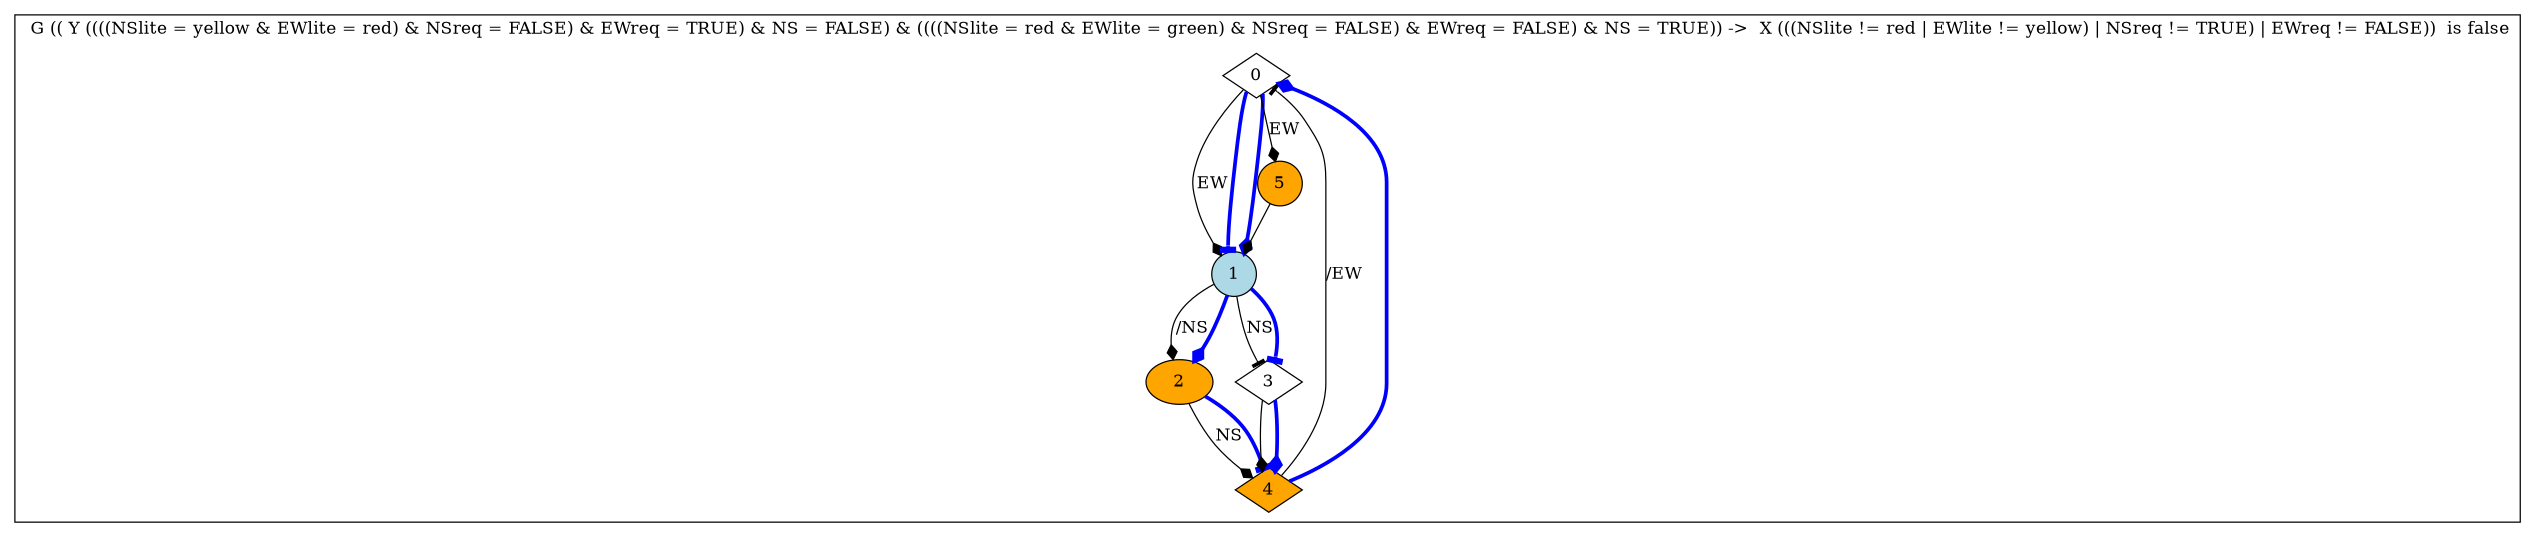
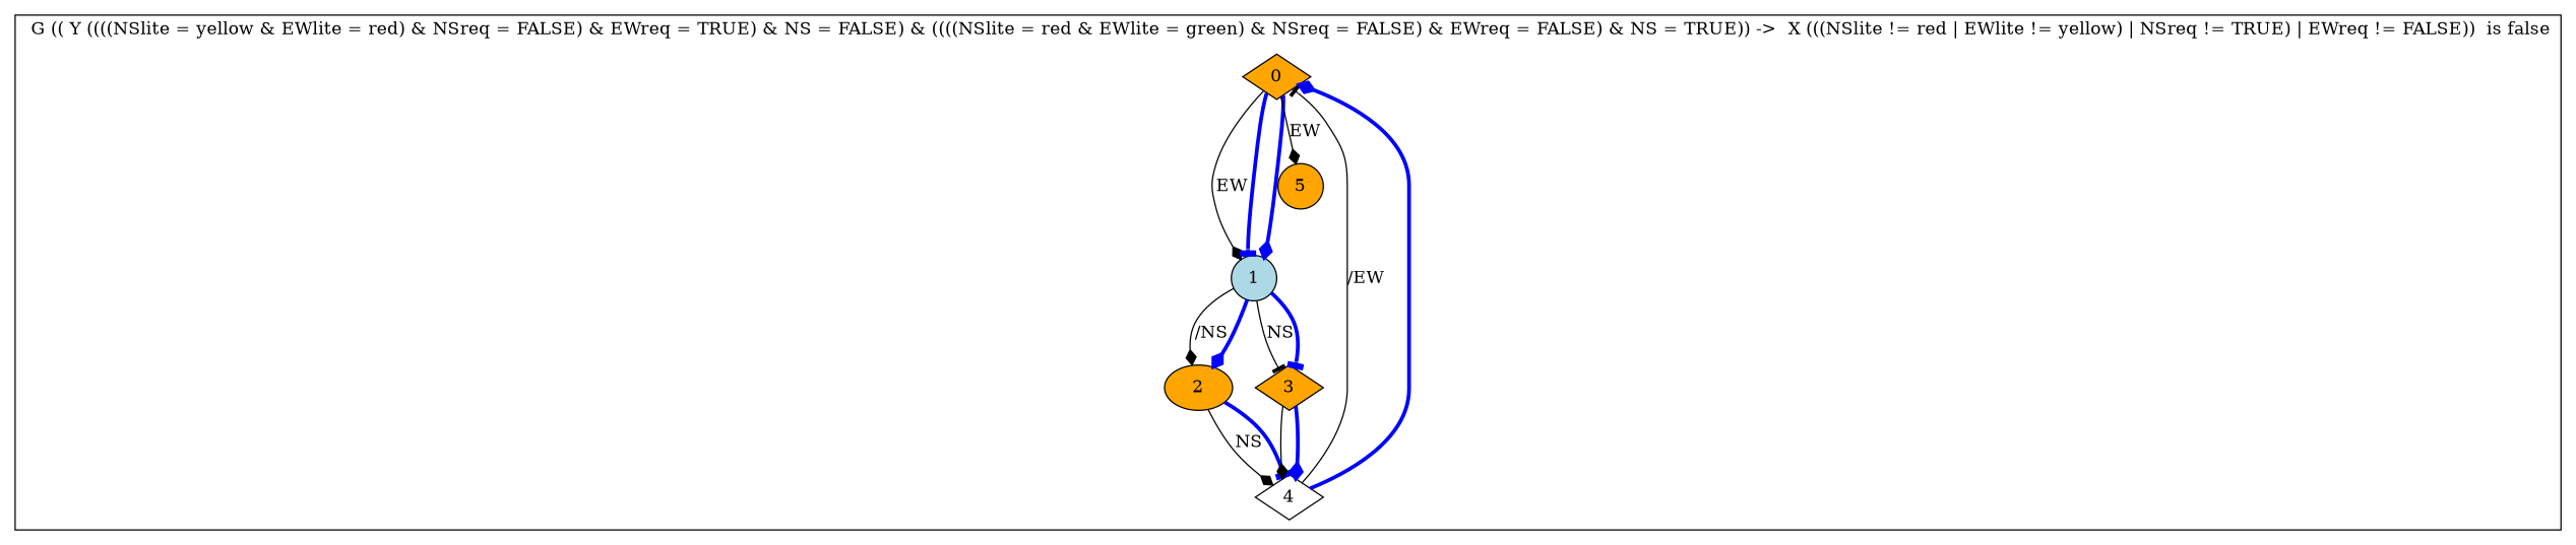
  digraph {
    node [fillcolor=orange shape=diamond style=filled]
    edge [arrowhead=diamond]
-   0 [fillcolor=white]
+   0
    1 [fillcolor=lightblue shape=circle]
    2 [shape=ellipse]
-   3 [fillcolor=white]
-   4
+   3
+   4 [fillcolor=white]
    5 [shape=circle]
    subgraph cluster_1 {
      label=" G (( Y ((((NSlite = yellow & EWlite = red) & NSreq = FALSE) & EWreq = TRUE) & NS = FALSE) & ((((NSlite = red & EWlite = green) & NSreq = FALSE) & EWreq = FALSE) & NS = TRUE)) ->  X (((NSlite != red | EWlite != yellow) | NSreq != TRUE) | EWreq != FALSE))  is false"
      0
      1
      2
      3
      4
      5
    }
    0 -> 1 [label=EW]
    0 -> 1 [arrowhead=tee color=blue penwidth=3.0]
    0 -> 1 [color=blue penwidth=3.0]
    0 -> 5 [label=EW]
    1 -> 2 [label="/NS"]
    1 -> 2 [color=blue penwidth=3.0]
    1 -> 3 [arrowhead=tee label=NS]
    1 -> 3 [arrowhead=tee color=blue penwidth=3.0]
    2 -> 4 [label=NS]
    2 -> 4 [arrowhead=tee color=blue penwidth=3.0]
    3 -> 4
    3 -> 4 [color=blue penwidth=3.0]
    4 -> 0 [arrowhead=tee label="/EW"]
    4 -> 0 [color=blue penwidth=3.0]
-   5 -> 1
  }
